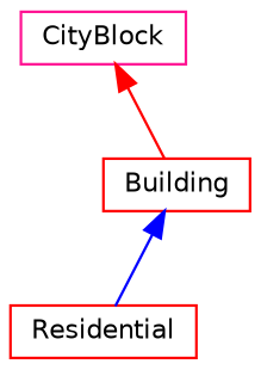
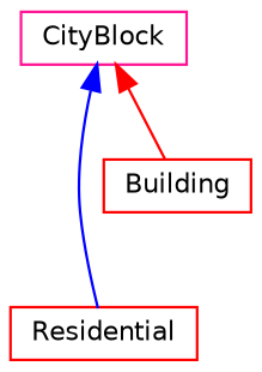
  digraph {
    node [color=red fillcolor=white fontname=Helvetica fontsize=10 shape=record style=filled]
    edge [dir=back fontname=Helvetica fontsize=10 labelfontname=Helvetica labelfontsize=10 style=solid]
    n1 [height=0.2 label=Residential width=0.4]
    n2 [height=0.2 label=Building width=0.4]
    n3 [color=deeppink height=0.2 label=CityBlock width=0.4]
-   n2 -> n1 [color=blue]
+   n3 -> n1 [color=blue]
    n3 -> n2 [color=red]
  }
